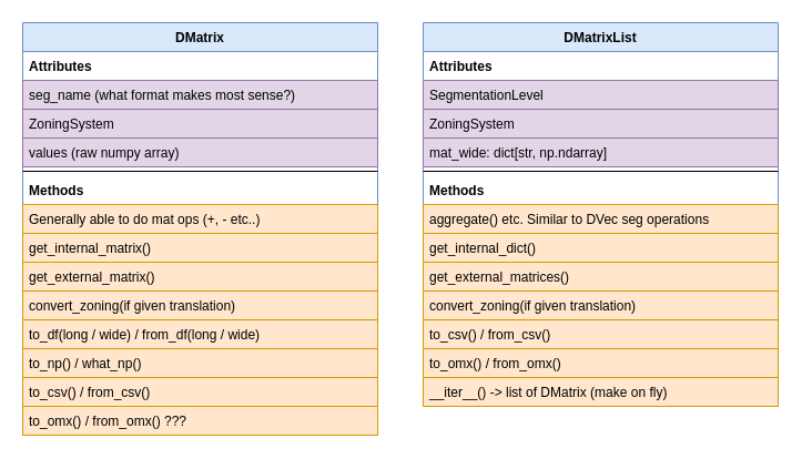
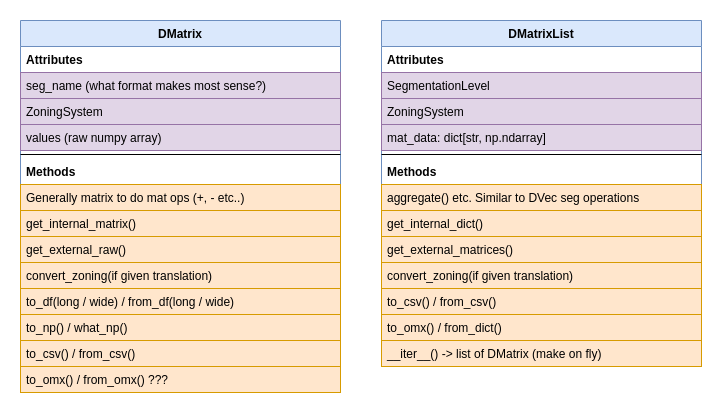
  <mxCell id="0" />
  <mxCell id="1" parent="0" />
  <mxCell id="2" value="DMatrixList" style="swimlane;fontStyle=1;align=center;verticalAlign=top;childLayout=stackLayout;horizontal=1;startSize=26;horizontalStack=0;resizeParent=1;resizeParentMax=0;resizeLast=0;collapsible=1;marginBottom=0;fillColor=#dae8fc;strokeColor=#6c8ebf;" vertex="1" parent="1"><mxGeometry x="381" y="20" width="320" height="346" as="geometry" /></mxCell>
  <mxCell id="3" value="Attributes" style="text;strokeColor=none;fillColor=none;align=left;verticalAlign=top;spacingLeft=4;spacingRight=4;overflow=hidden;rotatable=0;points=[[0,0.5],[1,0.5]];portConstraint=eastwest;fontStyle=1" vertex="1" parent="2"><mxGeometry y="26" width="320" height="26" as="geometry" /></mxCell>
  <mxCell id="4" value="SegmentationLevel" style="text;strokeColor=#9673a6;fillColor=#e1d5e7;align=left;verticalAlign=top;spacingLeft=4;spacingRight=4;overflow=hidden;rotatable=0;points=[[0,0.5],[1,0.5]];portConstraint=eastwest;" vertex="1" parent="2"><mxGeometry y="52" width="320" height="26" as="geometry" /></mxCell>
  <mxCell id="5" value="ZoningSystem&#10;" style="text;strokeColor=#9673a6;fillColor=#e1d5e7;align=left;verticalAlign=top;spacingLeft=4;spacingRight=4;overflow=hidden;rotatable=0;points=[[0,0.5],[1,0.5]];portConstraint=eastwest;" vertex="1" parent="2"><mxGeometry y="78" width="320" height="26" as="geometry" /></mxCell>
- <mxCell id="6" value="mat_wide: dict[str, np.ndarray]" style="text;strokeColor=#9673a6;fillColor=#e1d5e7;align=left;verticalAlign=top;spacingLeft=4;spacingRight=4;overflow=hidden;rotatable=0;points=[[0,0.5],[1,0.5]];portConstraint=eastwest;" vertex="1" parent="2"><mxGeometry y="104" width="320" height="26" as="geometry" /></mxCell>
+ <mxCell id="6" value="mat_data: dict[str, np.ndarray]" style="text;strokeColor=#9673a6;fillColor=#e1d5e7;align=left;verticalAlign=top;spacingLeft=4;spacingRight=4;overflow=hidden;rotatable=0;points=[[0,0.5],[1,0.5]];portConstraint=eastwest;" vertex="1" parent="2"><mxGeometry y="104" width="320" height="26" as="geometry" /></mxCell>
  <mxCell id="7" value="" style="line;strokeWidth=1;fillColor=none;align=left;verticalAlign=middle;spacingTop=-1;spacingLeft=3;spacingRight=3;rotatable=0;labelPosition=right;points=[];portConstraint=eastwest;" vertex="1" parent="2"><mxGeometry y="130" width="320" height="8" as="geometry" /></mxCell>
  <mxCell id="8" value="Methods" style="text;strokeColor=none;fillColor=none;align=left;verticalAlign=top;spacingLeft=4;spacingRight=4;overflow=hidden;rotatable=0;points=[[0,0.5],[1,0.5]];portConstraint=eastwest;fontStyle=1" vertex="1" parent="2"><mxGeometry y="138" width="320" height="26" as="geometry" /></mxCell>
  <mxCell id="9" value="aggregate() etc. Similar to DVec seg operations" style="text;strokeColor=#d79b00;fillColor=#ffe6cc;align=left;verticalAlign=top;spacingLeft=4;spacingRight=4;overflow=hidden;rotatable=0;points=[[0,0.5],[1,0.5]];portConstraint=eastwest;" vertex="1" parent="2"><mxGeometry y="164" width="320" height="26" as="geometry" /></mxCell>
  <mxCell id="10" value="get_internal_dict()" style="text;strokeColor=#d79b00;fillColor=#ffe6cc;align=left;verticalAlign=top;spacingLeft=4;spacingRight=4;overflow=hidden;rotatable=0;points=[[0,0.5],[1,0.5]];portConstraint=eastwest;" vertex="1" parent="2"><mxGeometry y="190" width="320" height="26" as="geometry" /></mxCell>
  <mxCell id="11" value="get_external_matrices()" style="text;strokeColor=#d79b00;fillColor=#ffe6cc;align=left;verticalAlign=top;spacingLeft=4;spacingRight=4;overflow=hidden;rotatable=0;points=[[0,0.5],[1,0.5]];portConstraint=eastwest;" vertex="1" parent="2"><mxGeometry y="216" width="320" height="26" as="geometry" /></mxCell>
  <mxCell id="12" value="convert_zoning(if given translation)" style="text;strokeColor=#d79b00;fillColor=#ffe6cc;align=left;verticalAlign=top;spacingLeft=4;spacingRight=4;overflow=hidden;rotatable=0;points=[[0,0.5],[1,0.5]];portConstraint=eastwest;" vertex="1" parent="2"><mxGeometry y="242" width="320" height="26" as="geometry" /></mxCell>
  <mxCell id="13" value="to_csv() / from_csv()" style="text;strokeColor=#d79b00;fillColor=#ffe6cc;align=left;verticalAlign=top;spacingLeft=4;spacingRight=4;overflow=hidden;rotatable=0;points=[[0,0.5],[1,0.5]];portConstraint=eastwest;" vertex="1" parent="2"><mxGeometry y="268" width="320" height="26" as="geometry" /></mxCell>
- <mxCell id="14" value="to_omx() / from_omx()" style="text;strokeColor=#d79b00;fillColor=#ffe6cc;align=left;verticalAlign=top;spacingLeft=4;spacingRight=4;overflow=hidden;rotatable=0;points=[[0,0.5],[1,0.5]];portConstraint=eastwest;" vertex="1" parent="2"><mxGeometry y="294" width="320" height="26" as="geometry" /></mxCell>
+ <mxCell id="14" value="to_omx() / from_dict()" style="text;strokeColor=#d79b00;fillColor=#ffe6cc;align=left;verticalAlign=top;spacingLeft=4;spacingRight=4;overflow=hidden;rotatable=0;points=[[0,0.5],[1,0.5]];portConstraint=eastwest;" vertex="1" parent="2"><mxGeometry y="294" width="320" height="26" as="geometry" /></mxCell>
  <mxCell id="15" value="__iter__() -&gt; list of DMatrix (make on fly)" style="text;strokeColor=#d79b00;fillColor=#ffe6cc;align=left;verticalAlign=top;spacingLeft=4;spacingRight=4;overflow=hidden;rotatable=0;points=[[0,0.5],[1,0.5]];portConstraint=eastwest;" vertex="1" parent="2"><mxGeometry y="320" width="320" height="26" as="geometry" /></mxCell>
  <mxCell id="16" value="DMatrix" style="swimlane;fontStyle=1;align=center;verticalAlign=top;childLayout=stackLayout;horizontal=1;startSize=26;horizontalStack=0;resizeParent=1;resizeParentMax=0;resizeLast=0;collapsible=1;marginBottom=0;fillColor=#dae8fc;strokeColor=#6c8ebf;" vertex="1" parent="1"><mxGeometry x="20" y="20" width="320" height="372" as="geometry" /></mxCell>
  <mxCell id="17" value="Attributes" style="text;strokeColor=none;fillColor=none;align=left;verticalAlign=top;spacingLeft=4;spacingRight=4;overflow=hidden;rotatable=0;points=[[0,0.5],[1,0.5]];portConstraint=eastwest;fontStyle=1" vertex="1" parent="16"><mxGeometry y="26" width="320" height="26" as="geometry" /></mxCell>
  <mxCell id="18" value="seg_name (what format makes most sense?)" style="text;strokeColor=#9673a6;fillColor=#e1d5e7;align=left;verticalAlign=top;spacingLeft=4;spacingRight=4;overflow=hidden;rotatable=0;points=[[0,0.5],[1,0.5]];portConstraint=eastwest;" vertex="1" parent="16"><mxGeometry y="52" width="320" height="26" as="geometry" /></mxCell>
  <mxCell id="19" value="ZoningSystem&#10;" style="text;strokeColor=#9673a6;fillColor=#e1d5e7;align=left;verticalAlign=top;spacingLeft=4;spacingRight=4;overflow=hidden;rotatable=0;points=[[0,0.5],[1,0.5]];portConstraint=eastwest;" vertex="1" parent="16"><mxGeometry y="78" width="320" height="26" as="geometry" /></mxCell>
  <mxCell id="20" value="values (raw numpy array)" style="text;strokeColor=#9673a6;fillColor=#e1d5e7;align=left;verticalAlign=top;spacingLeft=4;spacingRight=4;overflow=hidden;rotatable=0;points=[[0,0.5],[1,0.5]];portConstraint=eastwest;" vertex="1" parent="16"><mxGeometry y="104" width="320" height="26" as="geometry" /></mxCell>
  <mxCell id="21" value="" style="line;strokeWidth=1;fillColor=none;align=left;verticalAlign=middle;spacingTop=-1;spacingLeft=3;spacingRight=3;rotatable=0;labelPosition=right;points=[];portConstraint=eastwest;" vertex="1" parent="16"><mxGeometry y="130" width="320" height="8" as="geometry" /></mxCell>
  <mxCell id="22" value="Methods" style="text;strokeColor=none;fillColor=none;align=left;verticalAlign=top;spacingLeft=4;spacingRight=4;overflow=hidden;rotatable=0;points=[[0,0.5],[1,0.5]];portConstraint=eastwest;fontStyle=1" vertex="1" parent="16"><mxGeometry y="138" width="320" height="26" as="geometry" /></mxCell>
- <mxCell id="23" value="Generally able to do mat ops (+, - etc..)" style="text;strokeColor=#d79b00;fillColor=#ffe6cc;align=left;verticalAlign=top;spacingLeft=4;spacingRight=4;overflow=hidden;rotatable=0;points=[[0,0.5],[1,0.5]];portConstraint=eastwest;" vertex="1" parent="16"><mxGeometry y="164" width="320" height="26" as="geometry" /></mxCell>
+ <mxCell id="23" value="Generally matrix to do mat ops (+, - etc..)" style="text;strokeColor=#d79b00;fillColor=#ffe6cc;align=left;verticalAlign=top;spacingLeft=4;spacingRight=4;overflow=hidden;rotatable=0;points=[[0,0.5],[1,0.5]];portConstraint=eastwest;" vertex="1" parent="16"><mxGeometry y="164" width="320" height="26" as="geometry" /></mxCell>
  <mxCell id="24" value="get_internal_matrix()" style="text;strokeColor=#d79b00;fillColor=#ffe6cc;align=left;verticalAlign=top;spacingLeft=4;spacingRight=4;overflow=hidden;rotatable=0;points=[[0,0.5],[1,0.5]];portConstraint=eastwest;" vertex="1" parent="16"><mxGeometry y="190" width="320" height="26" as="geometry" /></mxCell>
- <mxCell id="25" value="get_external_matrix()" style="text;strokeColor=#d79b00;fillColor=#ffe6cc;align=left;verticalAlign=top;spacingLeft=4;spacingRight=4;overflow=hidden;rotatable=0;points=[[0,0.5],[1,0.5]];portConstraint=eastwest;" vertex="1" parent="16"><mxGeometry y="216" width="320" height="26" as="geometry" /></mxCell>
+ <mxCell id="25" value="get_external_raw()" style="text;strokeColor=#d79b00;fillColor=#ffe6cc;align=left;verticalAlign=top;spacingLeft=4;spacingRight=4;overflow=hidden;rotatable=0;points=[[0,0.5],[1,0.5]];portConstraint=eastwest;" vertex="1" parent="16"><mxGeometry y="216" width="320" height="26" as="geometry" /></mxCell>
  <mxCell id="26" value="convert_zoning(if given translation)" style="text;strokeColor=#d79b00;fillColor=#ffe6cc;align=left;verticalAlign=top;spacingLeft=4;spacingRight=4;overflow=hidden;rotatable=0;points=[[0,0.5],[1,0.5]];portConstraint=eastwest;" vertex="1" parent="16"><mxGeometry y="242" width="320" height="26" as="geometry" /></mxCell>
  <mxCell id="27" value="to_df(long / wide) / from_df(long / wide)" style="text;strokeColor=#d79b00;fillColor=#ffe6cc;align=left;verticalAlign=top;spacingLeft=4;spacingRight=4;overflow=hidden;rotatable=0;points=[[0,0.5],[1,0.5]];portConstraint=eastwest;" vertex="1" parent="16"><mxGeometry y="268" width="320" height="26" as="geometry" /></mxCell>
  <mxCell id="28" value="to_np() / what_np()" style="text;strokeColor=#d79b00;fillColor=#ffe6cc;align=left;verticalAlign=top;spacingLeft=4;spacingRight=4;overflow=hidden;rotatable=0;points=[[0,0.5],[1,0.5]];portConstraint=eastwest;" vertex="1" parent="16"><mxGeometry y="294" width="320" height="26" as="geometry" /></mxCell>
  <mxCell id="29" value="to_csv() / from_csv()" style="text;strokeColor=#d79b00;fillColor=#ffe6cc;align=left;verticalAlign=top;spacingLeft=4;spacingRight=4;overflow=hidden;rotatable=0;points=[[0,0.5],[1,0.5]];portConstraint=eastwest;" vertex="1" parent="16"><mxGeometry y="320" width="320" height="26" as="geometry" /></mxCell>
  <mxCell id="30" value="to_omx() / from_omx() ???" style="text;strokeColor=#d79b00;fillColor=#ffe6cc;align=left;verticalAlign=top;spacingLeft=4;spacingRight=4;overflow=hidden;rotatable=0;points=[[0,0.5],[1,0.5]];portConstraint=eastwest;" vertex="1" parent="16"><mxGeometry y="346" width="320" height="26" as="geometry" /></mxCell>
